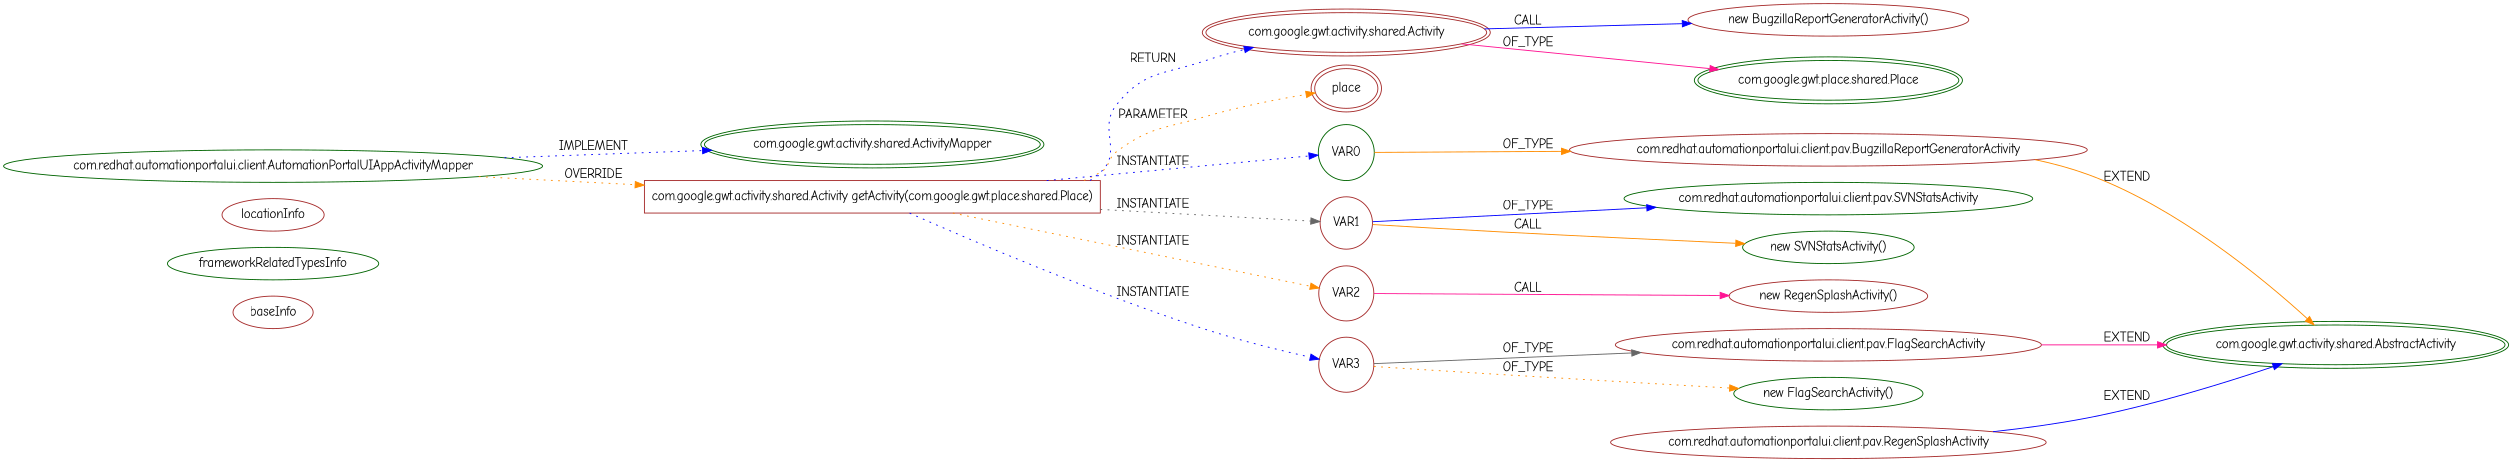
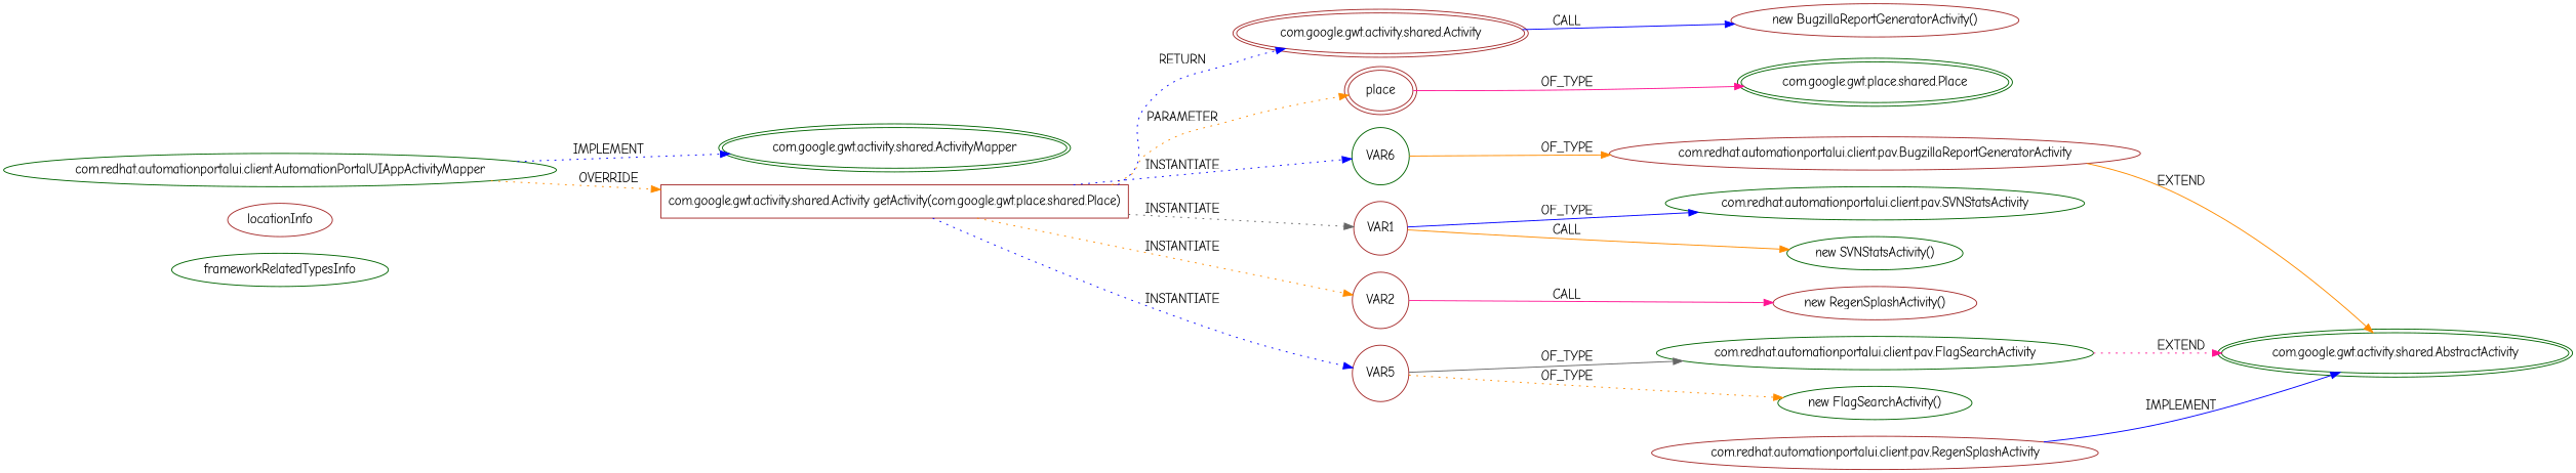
  digraph {
    fontname="Comic Neue"
    rankdir=LR
    node [color=brown fontname="Comic Neue" isFrameworkType=false vertexType=VARIABLE_EXPRESION]
    edge [color=blue fontname="Comic Neue" style=dotted]
-   baseInfo [category=extension_graph graphId=3711 isAnonymous=false possibleRelation=true isFrameworkType="" vertexType=""]
    frameworkRelatedTypesInfo [0="com.google.gwt.activity.shared.ActivityMapper" color=darkgreen isFrameworkType="" vertexType=""]
    locationInfo [contextSignature=AutomationPortalUIAppActivityMapper filePath="/mcasperson-Automation-Portal-UI/Automation-Portal-UI-master/src/com/redhat/automationportalui/client/AutomationPortalUIAppActivityMapper.java" graphId=3711 projectName="mcasperson-Automation-Portal-UI" isFrameworkType="" vertexType=""]
    n4 [color=darkgreen label="com.redhat.automationportalui.client.AutomationPortalUIAppActivityMapper" vertexType=ROOT_CLIENT_CLASS_DECLARATION]
    n5 [color=darkgreen isFrameworkType=true label="com.google.gwt.activity.shared.ActivityMapper" peripheries=2 vertexType=FRAMEWORK_INTERFACE_TYPE]
    n6 [label="com.google.gwt.activity.shared.Activity getActivity(com.google.gwt.place.shared.Place)" shape=box vertexType=OVERRIDING_METHOD_DECLARATION]
    n7 [isFrameworkType=true label="com.google.gwt.activity.shared.Activity" peripheries=2 vertexType=FRAMEWORK_INTERFACE_TYPE]
    n8 [isFrameworkType=true label=place peripheries=2 vertexType=PARAMETER_DECLARATION]
-   n9 [color=darkgreen label=VAR0 shape=circle]
+   n9 [color=darkgreen label=VAR6 shape=circle]
    n10 [label=VAR1 shape=circle]
    n11 [label=VAR2 shape=circle]
-   n12 [label=VAR3 shape=circle]
+   n12 [label=VAR5 shape=circle]
    n13 [label="new BugzillaReportGeneratorActivity()" vertexType=CONSTRUCTOR_CALL]
    n14 [color=darkgreen isFrameworkType=true label="com.google.gwt.place.shared.Place" peripheries=2 vertexType=FRAMEWORK_CLASS_TYPE]
    n15 [label="com.redhat.automationportalui.client.pav.BugzillaReportGeneratorActivity" vertexType=REFERENCE_CLIENT_CLASS_DECLARATION]
    n16 [color=darkgreen label="com.redhat.automationportalui.client.pav.SVNStatsActivity" vertexType=REFERENCE_CLIENT_CLASS_DECLARATION]
    n17 [color=darkgreen label="new SVNStatsActivity()" vertexType=CONSTRUCTOR_CALL]
    n18 [label="new RegenSplashActivity()" vertexType=CONSTRUCTOR_CALL]
-   n19 [label="com.redhat.automationportalui.client.pav.FlagSearchActivity" vertexType=REFERENCE_CLIENT_CLASS_DECLARATION]
+   n19 [color=darkgreen label="com.redhat.automationportalui.client.pav.FlagSearchActivity" vertexType=REFERENCE_CLIENT_CLASS_DECLARATION]
    n20 [color=darkgreen label="new FlagSearchActivity()" vertexType=CONSTRUCTOR_CALL]
    n21 [color=darkgreen isFrameworkType=true label="com.google.gwt.activity.shared.AbstractActivity" peripheries=2 vertexType=FRAMEWORK_CLASS_TYPE]
    n22 [label="com.redhat.automationportalui.client.pav.RegenSplashActivity" vertexType=REFERENCE_CLIENT_CLASS_DECLARATION]
    n4 -> n5 [label=IMPLEMENT]
    n4 -> n6 [color=darkorange label=OVERRIDE]
    n6 -> n7 [label=RETURN]
    n6 -> n8 [color=darkorange label=PARAMETER]
    n6 -> n9 [label=INSTANTIATE]
    n6 -> n10 [color=gray40 label=INSTANTIATE]
    n6 -> n11 [color=darkorange label=INSTANTIATE]
    n6 -> n12 [label=INSTANTIATE]
    n7 -> n13 [label=CALL style=solid]
-   n7 -> n14 [color=deeppink label=OF_TYPE style=solid]
+   n8 -> n14 [color=deeppink label=OF_TYPE style=solid]
    n9 -> n15 [color=darkorange label=OF_TYPE style=solid]
    n10 -> n16 [label=OF_TYPE style=solid]
    n10 -> n17 [color=darkorange label=CALL style=solid]
    n11 -> n18 [color=deeppink label=CALL style=solid]
    n12 -> n19 [color=gray40 label=OF_TYPE style=solid]
    n12 -> n20 [color=darkorange label=OF_TYPE]
    n15 -> n21 [color=darkorange label=EXTEND style=solid]
-   n19 -> n21 [color=deeppink label=EXTEND style=solid]
-   n22 -> n21 [label=EXTEND style=solid]
+   n19 -> n21 [color=deeppink label=EXTEND]
+   n22 -> n21 [label=IMPLEMENT style=solid]
  }
